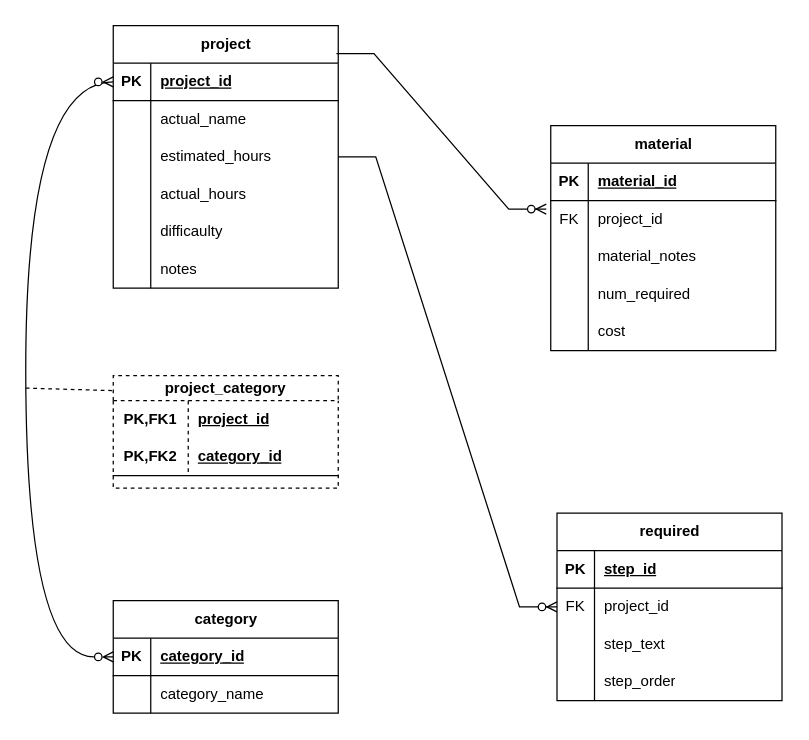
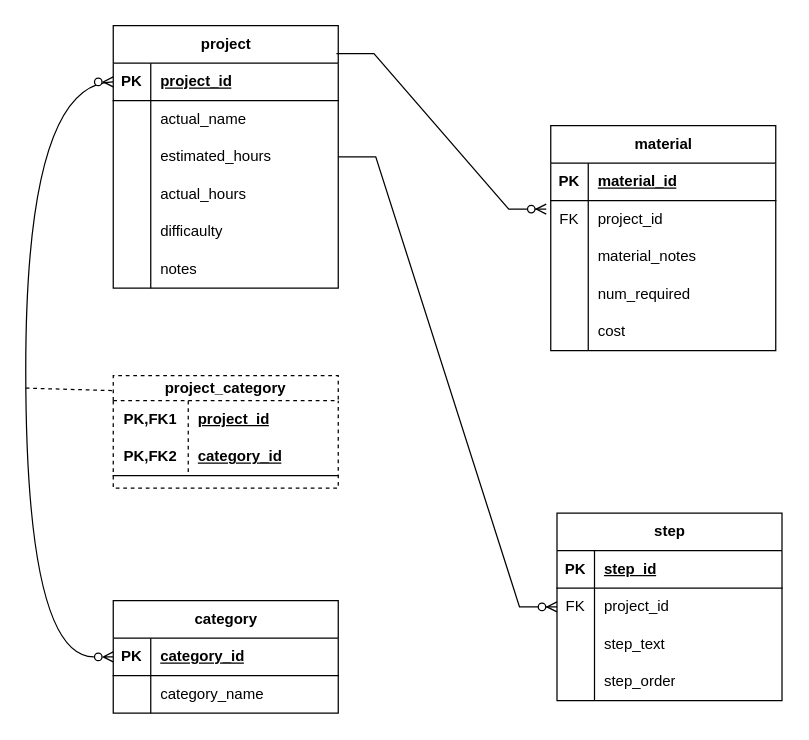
  <mxCell id="0" />
  <mxCell id="1" parent="0" />
  <mxCell id="2" value="material" style="shape=table;startSize=30;container=1;collapsible=1;childLayout=tableLayout;fixedRows=1;rowLines=0;fontStyle=1;align=center;resizeLast=1;html=1;" vertex="1" parent="1"><mxGeometry x="440" y="100" width="180" height="180" as="geometry" /></mxCell>
  <mxCell id="3" value="" style="shape=tableRow;horizontal=0;startSize=0;swimlaneHead=0;swimlaneBody=0;fillColor=none;collapsible=0;dropTarget=0;points=[[0,0.5],[1,0.5]];portConstraint=eastwest;top=0;left=0;right=0;bottom=1;" vertex="1" parent="2"><mxGeometry y="30" width="180" height="30" as="geometry" /></mxCell>
  <mxCell id="4" value="PK" style="shape=partialRectangle;connectable=0;fillColor=none;top=0;left=0;bottom=0;right=0;fontStyle=1;overflow=hidden;whiteSpace=wrap;html=1;" vertex="1" parent="3"><mxGeometry width="30" height="30" as="geometry"><mxRectangle width="30" height="30" as="alternateBounds" /></mxGeometry></mxCell>
  <mxCell id="5" value="material_id" style="shape=partialRectangle;connectable=0;fillColor=none;top=0;left=0;bottom=0;right=0;align=left;spacingLeft=6;fontStyle=5;overflow=hidden;whiteSpace=wrap;html=1;" vertex="1" parent="3"><mxGeometry x="30" width="150" height="30" as="geometry"><mxRectangle width="150" height="30" as="alternateBounds" /></mxGeometry></mxCell>
  <mxCell id="6" value="" style="shape=tableRow;horizontal=0;startSize=0;swimlaneHead=0;swimlaneBody=0;fillColor=none;collapsible=0;dropTarget=0;points=[[0,0.5],[1,0.5]];portConstraint=eastwest;top=0;left=0;right=0;bottom=0;" vertex="1" parent="2"><mxGeometry y="60" width="180" height="30" as="geometry" /></mxCell>
  <mxCell id="7" value="FK" style="shape=partialRectangle;connectable=0;fillColor=none;top=0;left=0;bottom=0;right=0;editable=1;overflow=hidden;whiteSpace=wrap;html=1;" vertex="1" parent="6"><mxGeometry width="30" height="30" as="geometry"><mxRectangle width="30" height="30" as="alternateBounds" /></mxGeometry></mxCell>
  <mxCell id="8" value="project_id" style="shape=partialRectangle;connectable=0;fillColor=none;top=0;left=0;bottom=0;right=0;align=left;spacingLeft=6;overflow=hidden;whiteSpace=wrap;html=1;" vertex="1" parent="6"><mxGeometry x="30" width="150" height="30" as="geometry"><mxRectangle width="150" height="30" as="alternateBounds" /></mxGeometry></mxCell>
  <mxCell id="9" value="" style="shape=tableRow;horizontal=0;startSize=0;swimlaneHead=0;swimlaneBody=0;fillColor=none;collapsible=0;dropTarget=0;points=[[0,0.5],[1,0.5]];portConstraint=eastwest;top=0;left=0;right=0;bottom=0;" vertex="1" parent="2"><mxGeometry y="90" width="180" height="30" as="geometry" /></mxCell>
  <mxCell id="10" value="" style="shape=partialRectangle;connectable=0;fillColor=none;top=0;left=0;bottom=0;right=0;editable=1;overflow=hidden;whiteSpace=wrap;html=1;" vertex="1" parent="9"><mxGeometry width="30" height="30" as="geometry"><mxRectangle width="30" height="30" as="alternateBounds" /></mxGeometry></mxCell>
  <mxCell id="11" value="material_notes" style="shape=partialRectangle;connectable=0;fillColor=none;top=0;left=0;bottom=0;right=0;align=left;spacingLeft=6;overflow=hidden;whiteSpace=wrap;html=1;" vertex="1" parent="9"><mxGeometry x="30" width="150" height="30" as="geometry"><mxRectangle width="150" height="30" as="alternateBounds" /></mxGeometry></mxCell>
  <mxCell id="12" value="" style="shape=tableRow;horizontal=0;startSize=0;swimlaneHead=0;swimlaneBody=0;fillColor=none;collapsible=0;dropTarget=0;points=[[0,0.5],[1,0.5]];portConstraint=eastwest;top=0;left=0;right=0;bottom=0;" vertex="1" parent="2"><mxGeometry y="120" width="180" height="30" as="geometry" /></mxCell>
  <mxCell id="13" value="" style="shape=partialRectangle;connectable=0;fillColor=none;top=0;left=0;bottom=0;right=0;editable=1;overflow=hidden;whiteSpace=wrap;html=1;" vertex="1" parent="12"><mxGeometry width="30" height="30" as="geometry"><mxRectangle width="30" height="30" as="alternateBounds" /></mxGeometry></mxCell>
  <mxCell id="14" value="num_required" style="shape=partialRectangle;connectable=0;fillColor=none;top=0;left=0;bottom=0;right=0;align=left;spacingLeft=6;overflow=hidden;whiteSpace=wrap;html=1;" vertex="1" parent="12"><mxGeometry x="30" width="150" height="30" as="geometry"><mxRectangle width="150" height="30" as="alternateBounds" /></mxGeometry></mxCell>
  <mxCell id="15" style="shape=tableRow;horizontal=0;startSize=0;swimlaneHead=0;swimlaneBody=0;fillColor=none;collapsible=0;dropTarget=0;points=[[0,0.5],[1,0.5]];portConstraint=eastwest;top=0;left=0;right=0;bottom=0;" vertex="1" parent="2"><mxGeometry y="150" width="180" height="30" as="geometry" /></mxCell>
  <mxCell id="16" style="shape=partialRectangle;connectable=0;fillColor=none;top=0;left=0;bottom=0;right=0;editable=1;overflow=hidden;whiteSpace=wrap;html=1;" vertex="1" parent="15"><mxGeometry width="30" height="30" as="geometry"><mxRectangle width="30" height="30" as="alternateBounds" /></mxGeometry></mxCell>
  <mxCell id="17" value="cost" style="shape=partialRectangle;connectable=0;fillColor=none;top=0;left=0;bottom=0;right=0;align=left;spacingLeft=6;overflow=hidden;whiteSpace=wrap;html=1;" vertex="1" parent="15"><mxGeometry x="30" width="150" height="30" as="geometry"><mxRectangle width="150" height="30" as="alternateBounds" /></mxGeometry></mxCell>
  <mxCell id="18" value="project" style="shape=table;startSize=30;container=1;collapsible=1;childLayout=tableLayout;fixedRows=1;rowLines=0;fontStyle=1;align=center;resizeLast=1;html=1;" vertex="1" parent="1"><mxGeometry x="90" y="20" width="180" height="210" as="geometry" /></mxCell>
  <mxCell id="19" value="" style="shape=tableRow;horizontal=0;startSize=0;swimlaneHead=0;swimlaneBody=0;fillColor=none;collapsible=0;dropTarget=0;points=[[0,0.5],[1,0.5]];portConstraint=eastwest;top=0;left=0;right=0;bottom=1;" vertex="1" parent="18"><mxGeometry y="30" width="180" height="30" as="geometry" /></mxCell>
  <mxCell id="20" value="PK" style="shape=partialRectangle;connectable=0;fillColor=none;top=0;left=0;bottom=0;right=0;fontStyle=1;overflow=hidden;whiteSpace=wrap;html=1;" vertex="1" parent="19"><mxGeometry width="30" height="30" as="geometry"><mxRectangle width="30" height="30" as="alternateBounds" /></mxGeometry></mxCell>
  <mxCell id="21" value="project_id" style="shape=partialRectangle;connectable=0;fillColor=none;top=0;left=0;bottom=0;right=0;align=left;spacingLeft=6;fontStyle=5;overflow=hidden;whiteSpace=wrap;html=1;" vertex="1" parent="19"><mxGeometry x="30" width="150" height="30" as="geometry"><mxRectangle width="150" height="30" as="alternateBounds" /></mxGeometry></mxCell>
  <mxCell id="22" value="" style="shape=tableRow;horizontal=0;startSize=0;swimlaneHead=0;swimlaneBody=0;fillColor=none;collapsible=0;dropTarget=0;points=[[0,0.5],[1,0.5]];portConstraint=eastwest;top=0;left=0;right=0;bottom=0;" vertex="1" parent="18"><mxGeometry y="60" width="180" height="30" as="geometry" /></mxCell>
  <mxCell id="23" value="" style="shape=partialRectangle;connectable=0;fillColor=none;top=0;left=0;bottom=0;right=0;editable=1;overflow=hidden;whiteSpace=wrap;html=1;" vertex="1" parent="22"><mxGeometry width="30" height="30" as="geometry"><mxRectangle width="30" height="30" as="alternateBounds" /></mxGeometry></mxCell>
  <mxCell id="24" value="actual_name" style="shape=partialRectangle;connectable=0;fillColor=none;top=0;left=0;bottom=0;right=0;align=left;spacingLeft=6;overflow=hidden;whiteSpace=wrap;html=1;" vertex="1" parent="22"><mxGeometry x="30" width="150" height="30" as="geometry"><mxRectangle width="150" height="30" as="alternateBounds" /></mxGeometry></mxCell>
  <mxCell id="25" value="" style="shape=tableRow;horizontal=0;startSize=0;swimlaneHead=0;swimlaneBody=0;fillColor=none;collapsible=0;dropTarget=0;points=[[0,0.5],[1,0.5]];portConstraint=eastwest;top=0;left=0;right=0;bottom=0;" vertex="1" parent="18"><mxGeometry y="90" width="180" height="30" as="geometry" /></mxCell>
  <mxCell id="26" value="" style="shape=partialRectangle;connectable=0;fillColor=none;top=0;left=0;bottom=0;right=0;editable=1;overflow=hidden;whiteSpace=wrap;html=1;" vertex="1" parent="25"><mxGeometry width="30" height="30" as="geometry"><mxRectangle width="30" height="30" as="alternateBounds" /></mxGeometry></mxCell>
  <mxCell id="27" value="estimated_hours" style="shape=partialRectangle;connectable=0;fillColor=none;top=0;left=0;bottom=0;right=0;align=left;spacingLeft=6;overflow=hidden;whiteSpace=wrap;html=1;" vertex="1" parent="25"><mxGeometry x="30" width="150" height="30" as="geometry"><mxRectangle width="150" height="30" as="alternateBounds" /></mxGeometry></mxCell>
  <mxCell id="28" value="" style="shape=tableRow;horizontal=0;startSize=0;swimlaneHead=0;swimlaneBody=0;fillColor=none;collapsible=0;dropTarget=0;points=[[0,0.5],[1,0.5]];portConstraint=eastwest;top=0;left=0;right=0;bottom=0;" vertex="1" parent="18"><mxGeometry y="120" width="180" height="30" as="geometry" /></mxCell>
  <mxCell id="29" value="" style="shape=partialRectangle;connectable=0;fillColor=none;top=0;left=0;bottom=0;right=0;editable=1;overflow=hidden;whiteSpace=wrap;html=1;" vertex="1" parent="28"><mxGeometry width="30" height="30" as="geometry"><mxRectangle width="30" height="30" as="alternateBounds" /></mxGeometry></mxCell>
  <mxCell id="30" value="actual_hours" style="shape=partialRectangle;connectable=0;fillColor=none;top=0;left=0;bottom=0;right=0;align=left;spacingLeft=6;overflow=hidden;whiteSpace=wrap;html=1;" vertex="1" parent="28"><mxGeometry x="30" width="150" height="30" as="geometry"><mxRectangle width="150" height="30" as="alternateBounds" /></mxGeometry></mxCell>
  <mxCell id="31" style="shape=tableRow;horizontal=0;startSize=0;swimlaneHead=0;swimlaneBody=0;fillColor=none;collapsible=0;dropTarget=0;points=[[0,0.5],[1,0.5]];portConstraint=eastwest;top=0;left=0;right=0;bottom=0;" vertex="1" parent="18"><mxGeometry y="150" width="180" height="30" as="geometry" /></mxCell>
  <mxCell id="32" style="shape=partialRectangle;connectable=0;fillColor=none;top=0;left=0;bottom=0;right=0;editable=1;overflow=hidden;whiteSpace=wrap;html=1;" vertex="1" parent="31"><mxGeometry width="30" height="30" as="geometry"><mxRectangle width="30" height="30" as="alternateBounds" /></mxGeometry></mxCell>
  <mxCell id="33" value="difficaulty" style="shape=partialRectangle;connectable=0;fillColor=none;top=0;left=0;bottom=0;right=0;align=left;spacingLeft=6;overflow=hidden;whiteSpace=wrap;html=1;" vertex="1" parent="31"><mxGeometry x="30" width="150" height="30" as="geometry"><mxRectangle width="150" height="30" as="alternateBounds" /></mxGeometry></mxCell>
  <mxCell id="34" style="shape=tableRow;horizontal=0;startSize=0;swimlaneHead=0;swimlaneBody=0;fillColor=none;collapsible=0;dropTarget=0;points=[[0,0.5],[1,0.5]];portConstraint=eastwest;top=0;left=0;right=0;bottom=0;" vertex="1" parent="18"><mxGeometry y="180" width="180" height="30" as="geometry" /></mxCell>
  <mxCell id="35" style="shape=partialRectangle;connectable=0;fillColor=none;top=0;left=0;bottom=0;right=0;editable=1;overflow=hidden;whiteSpace=wrap;html=1;" vertex="1" parent="34"><mxGeometry width="30" height="30" as="geometry"><mxRectangle width="30" height="30" as="alternateBounds" /></mxGeometry></mxCell>
  <mxCell id="36" value="notes" style="shape=partialRectangle;connectable=0;fillColor=none;top=0;left=0;bottom=0;right=0;align=left;spacingLeft=6;overflow=hidden;whiteSpace=wrap;html=1;" vertex="1" parent="34"><mxGeometry x="30" width="150" height="30" as="geometry"><mxRectangle width="150" height="30" as="alternateBounds" /></mxGeometry></mxCell>
  <mxCell id="37" value="category" style="shape=table;startSize=30;container=1;collapsible=1;childLayout=tableLayout;fixedRows=1;rowLines=0;fontStyle=1;align=center;resizeLast=1;html=1;" vertex="1" parent="1"><mxGeometry x="90" y="480" width="180" height="90" as="geometry" /></mxCell>
  <mxCell id="38" value="" style="shape=tableRow;horizontal=0;startSize=0;swimlaneHead=0;swimlaneBody=0;fillColor=none;collapsible=0;dropTarget=0;points=[[0,0.5],[1,0.5]];portConstraint=eastwest;top=0;left=0;right=0;bottom=1;" vertex="1" parent="37"><mxGeometry y="30" width="180" height="30" as="geometry" /></mxCell>
  <mxCell id="39" value="PK" style="shape=partialRectangle;connectable=0;fillColor=none;top=0;left=0;bottom=0;right=0;fontStyle=1;overflow=hidden;whiteSpace=wrap;html=1;" vertex="1" parent="38"><mxGeometry width="30" height="30" as="geometry"><mxRectangle width="30" height="30" as="alternateBounds" /></mxGeometry></mxCell>
  <mxCell id="40" value="category_id" style="shape=partialRectangle;connectable=0;fillColor=none;top=0;left=0;bottom=0;right=0;align=left;spacingLeft=6;fontStyle=5;overflow=hidden;whiteSpace=wrap;html=1;" vertex="1" parent="38"><mxGeometry x="30" width="150" height="30" as="geometry"><mxRectangle width="150" height="30" as="alternateBounds" /></mxGeometry></mxCell>
  <mxCell id="41" value="" style="shape=tableRow;horizontal=0;startSize=0;swimlaneHead=0;swimlaneBody=0;fillColor=none;collapsible=0;dropTarget=0;points=[[0,0.5],[1,0.5]];portConstraint=eastwest;top=0;left=0;right=0;bottom=0;" vertex="1" parent="37"><mxGeometry y="60" width="180" height="30" as="geometry" /></mxCell>
  <mxCell id="42" value="" style="shape=partialRectangle;connectable=0;fillColor=none;top=0;left=0;bottom=0;right=0;editable=1;overflow=hidden;whiteSpace=wrap;html=1;" vertex="1" parent="41"><mxGeometry width="30" height="30" as="geometry"><mxRectangle width="30" height="30" as="alternateBounds" /></mxGeometry></mxCell>
  <mxCell id="43" value="category_name" style="shape=partialRectangle;connectable=0;fillColor=none;top=0;left=0;bottom=0;right=0;align=left;spacingLeft=6;overflow=hidden;whiteSpace=wrap;html=1;" vertex="1" parent="41"><mxGeometry x="30" width="150" height="30" as="geometry"><mxRectangle width="150" height="30" as="alternateBounds" /></mxGeometry></mxCell>
- <mxCell id="44" value="required" style="shape=table;startSize=30;container=1;collapsible=1;childLayout=tableLayout;fixedRows=1;rowLines=0;fontStyle=1;align=center;resizeLast=1;html=1;" vertex="1" parent="1"><mxGeometry x="445" y="410" width="180" height="150" as="geometry" /></mxCell>
+ <mxCell id="44" value="step" style="shape=table;startSize=30;container=1;collapsible=1;childLayout=tableLayout;fixedRows=1;rowLines=0;fontStyle=1;align=center;resizeLast=1;html=1;" vertex="1" parent="1"><mxGeometry x="445" y="410" width="180" height="150" as="geometry" /></mxCell>
  <mxCell id="45" value="" style="shape=tableRow;horizontal=0;startSize=0;swimlaneHead=0;swimlaneBody=0;fillColor=none;collapsible=0;dropTarget=0;points=[[0,0.5],[1,0.5]];portConstraint=eastwest;top=0;left=0;right=0;bottom=1;" vertex="1" parent="44"><mxGeometry y="30" width="180" height="30" as="geometry" /></mxCell>
  <mxCell id="46" value="PK" style="shape=partialRectangle;connectable=0;fillColor=none;top=0;left=0;bottom=0;right=0;fontStyle=1;overflow=hidden;whiteSpace=wrap;html=1;" vertex="1" parent="45"><mxGeometry width="30" height="30" as="geometry"><mxRectangle width="30" height="30" as="alternateBounds" /></mxGeometry></mxCell>
  <mxCell id="47" value="step_id" style="shape=partialRectangle;connectable=0;fillColor=none;top=0;left=0;bottom=0;right=0;align=left;spacingLeft=6;fontStyle=5;overflow=hidden;whiteSpace=wrap;html=1;" vertex="1" parent="45"><mxGeometry x="30" width="150" height="30" as="geometry"><mxRectangle width="150" height="30" as="alternateBounds" /></mxGeometry></mxCell>
  <mxCell id="48" value="" style="shape=tableRow;horizontal=0;startSize=0;swimlaneHead=0;swimlaneBody=0;fillColor=none;collapsible=0;dropTarget=0;points=[[0,0.5],[1,0.5]];portConstraint=eastwest;top=0;left=0;right=0;bottom=0;" vertex="1" parent="44"><mxGeometry y="60" width="180" height="30" as="geometry" /></mxCell>
  <mxCell id="49" value="FK" style="shape=partialRectangle;connectable=0;fillColor=none;top=0;left=0;bottom=0;right=0;editable=1;overflow=hidden;whiteSpace=wrap;html=1;" vertex="1" parent="48"><mxGeometry width="30" height="30" as="geometry"><mxRectangle width="30" height="30" as="alternateBounds" /></mxGeometry></mxCell>
  <mxCell id="50" value="project_id" style="shape=partialRectangle;connectable=0;fillColor=none;top=0;left=0;bottom=0;right=0;align=left;spacingLeft=6;overflow=hidden;whiteSpace=wrap;html=1;" vertex="1" parent="48"><mxGeometry x="30" width="150" height="30" as="geometry"><mxRectangle width="150" height="30" as="alternateBounds" /></mxGeometry></mxCell>
  <mxCell id="51" value="" style="shape=tableRow;horizontal=0;startSize=0;swimlaneHead=0;swimlaneBody=0;fillColor=none;collapsible=0;dropTarget=0;points=[[0,0.5],[1,0.5]];portConstraint=eastwest;top=0;left=0;right=0;bottom=0;" vertex="1" parent="44"><mxGeometry y="90" width="180" height="30" as="geometry" /></mxCell>
  <mxCell id="52" value="" style="shape=partialRectangle;connectable=0;fillColor=none;top=0;left=0;bottom=0;right=0;editable=1;overflow=hidden;whiteSpace=wrap;html=1;" vertex="1" parent="51"><mxGeometry width="30" height="30" as="geometry"><mxRectangle width="30" height="30" as="alternateBounds" /></mxGeometry></mxCell>
  <mxCell id="53" value="step_text" style="shape=partialRectangle;connectable=0;fillColor=none;top=0;left=0;bottom=0;right=0;align=left;spacingLeft=6;overflow=hidden;whiteSpace=wrap;html=1;" vertex="1" parent="51"><mxGeometry x="30" width="150" height="30" as="geometry"><mxRectangle width="150" height="30" as="alternateBounds" /></mxGeometry></mxCell>
  <mxCell id="54" value="" style="shape=tableRow;horizontal=0;startSize=0;swimlaneHead=0;swimlaneBody=0;fillColor=none;collapsible=0;dropTarget=0;points=[[0,0.5],[1,0.5]];portConstraint=eastwest;top=0;left=0;right=0;bottom=0;" vertex="1" parent="44"><mxGeometry y="120" width="180" height="30" as="geometry" /></mxCell>
  <mxCell id="55" value="" style="shape=partialRectangle;connectable=0;fillColor=none;top=0;left=0;bottom=0;right=0;editable=1;overflow=hidden;whiteSpace=wrap;html=1;" vertex="1" parent="54"><mxGeometry width="30" height="30" as="geometry"><mxRectangle width="30" height="30" as="alternateBounds" /></mxGeometry></mxCell>
  <mxCell id="56" value="step_order" style="shape=partialRectangle;connectable=0;fillColor=none;top=0;left=0;bottom=0;right=0;align=left;spacingLeft=6;overflow=hidden;whiteSpace=wrap;html=1;" vertex="1" parent="54"><mxGeometry x="30" width="150" height="30" as="geometry"><mxRectangle width="150" height="30" as="alternateBounds" /></mxGeometry></mxCell>
  <mxCell id="57" value="project_category" style="shape=table;startSize=20;container=1;collapsible=1;childLayout=tableLayout;fixedRows=1;rowLines=0;fontStyle=1;align=center;resizeLast=1;html=1;whiteSpace=wrap;dashed=1;" vertex="1" parent="1"><mxGeometry x="90" y="300" width="180" height="90" as="geometry" /></mxCell>
  <mxCell id="58" value="" style="shape=tableRow;horizontal=0;startSize=0;swimlaneHead=0;swimlaneBody=0;fillColor=none;collapsible=0;dropTarget=0;points=[[0,0.5],[1,0.5]];portConstraint=eastwest;top=0;left=0;right=0;bottom=0;html=1;" vertex="1" parent="57"><mxGeometry y="20" width="180" height="30" as="geometry" /></mxCell>
  <mxCell id="59" value="PK,FK1" style="shape=partialRectangle;connectable=0;fillColor=none;top=0;left=0;bottom=0;right=0;fontStyle=1;overflow=hidden;html=1;whiteSpace=wrap;" vertex="1" parent="58"><mxGeometry width="60" height="30" as="geometry"><mxRectangle width="60" height="30" as="alternateBounds" /></mxGeometry></mxCell>
  <mxCell id="60" value="project_id" style="shape=partialRectangle;connectable=0;fillColor=none;top=0;left=0;bottom=0;right=0;align=left;spacingLeft=6;fontStyle=5;overflow=hidden;html=1;whiteSpace=wrap;" vertex="1" parent="58"><mxGeometry x="60" width="120" height="30" as="geometry"><mxRectangle width="120" height="30" as="alternateBounds" /></mxGeometry></mxCell>
  <mxCell id="61" value="" style="shape=tableRow;horizontal=0;startSize=0;swimlaneHead=0;swimlaneBody=0;fillColor=none;collapsible=0;dropTarget=0;points=[[0,0.5],[1,0.5]];portConstraint=eastwest;top=0;left=0;right=0;bottom=1;html=1;" vertex="1" parent="57"><mxGeometry y="50" width="180" height="30" as="geometry" /></mxCell>
  <mxCell id="62" value="PK,FK2" style="shape=partialRectangle;connectable=0;fillColor=none;top=0;left=0;bottom=0;right=0;fontStyle=1;overflow=hidden;html=1;whiteSpace=wrap;" vertex="1" parent="61"><mxGeometry width="60" height="30" as="geometry"><mxRectangle width="60" height="30" as="alternateBounds" /></mxGeometry></mxCell>
  <mxCell id="63" value="category_id" style="shape=partialRectangle;connectable=0;fillColor=none;top=0;left=0;bottom=0;right=0;align=left;spacingLeft=6;fontStyle=5;overflow=hidden;html=1;whiteSpace=wrap;" vertex="1" parent="61"><mxGeometry x="60" width="120" height="30" as="geometry"><mxRectangle width="120" height="30" as="alternateBounds" /></mxGeometry></mxCell>
  <mxCell id="64" value="" style="edgeStyle=entityRelationEdgeStyle;fontSize=12;html=1;endArrow=ERzeroToMany;endFill=1;rounded=0;entryX=0;entryY=0.5;entryDx=0;entryDy=0;" edge="1" parent="1" source="18" target="48"><mxGeometry width="100" height="100" relative="1" as="geometry"><mxPoint x="340" y="550" as="sourcePoint" /><mxPoint x="440" y="450" as="targetPoint" /></mxGeometry></mxCell>
  <mxCell id="65" value="" style="edgeStyle=entityRelationEdgeStyle;fontSize=12;html=1;endArrow=ERzeroToMany;endFill=1;rounded=0;entryX=-0.02;entryY=0.226;entryDx=0;entryDy=0;entryPerimeter=0;exitX=0.992;exitY=0.107;exitDx=0;exitDy=0;exitPerimeter=0;" edge="1" parent="1" source="18" target="6"><mxGeometry width="100" height="100" relative="1" as="geometry"><mxPoint x="340" y="550" as="sourcePoint" /><mxPoint x="440" y="450" as="targetPoint" /><Array as="points"><mxPoint x="380" y="330" /></Array></mxGeometry></mxCell>
  <mxCell id="66" value="" style="edgeStyle=orthogonalEdgeStyle;fontSize=12;html=1;endArrow=ERzeroToMany;endFill=1;rounded=0;entryX=0;entryY=0.5;entryDx=0;entryDy=0;exitX=0;exitY=0.5;exitDx=0;exitDy=0;curved=1;startArrow=ERzeroToMany;startFill=0;" edge="1" parent="1" source="38" target="19"><mxGeometry width="100" height="100" relative="1" as="geometry"><mxPoint x="20" y="510" as="sourcePoint" /><mxPoint x="40" y="70" as="targetPoint" /><Array as="points"><mxPoint x="20" y="525" /><mxPoint x="20" y="65" /></Array></mxGeometry></mxCell>
  <mxCell id="67" value="" style="endArrow=none;html=1;rounded=0;entryX=-0.003;entryY=0.133;entryDx=0;entryDy=0;entryPerimeter=0;dashed=1;" edge="1" parent="1" target="57"><mxGeometry relative="1" as="geometry"><mxPoint x="20" y="310" as="sourcePoint" /><mxPoint x="470" y="400" as="targetPoint" /></mxGeometry></mxCell>
